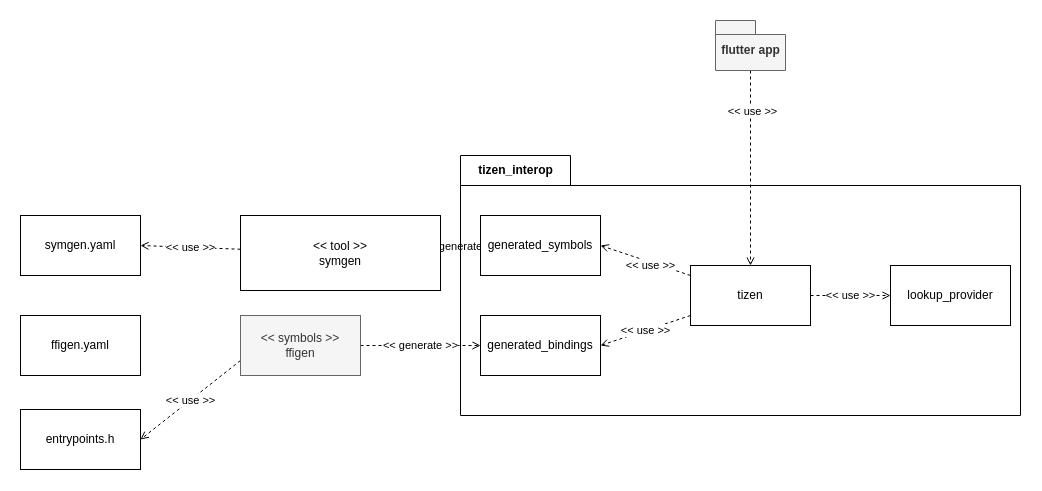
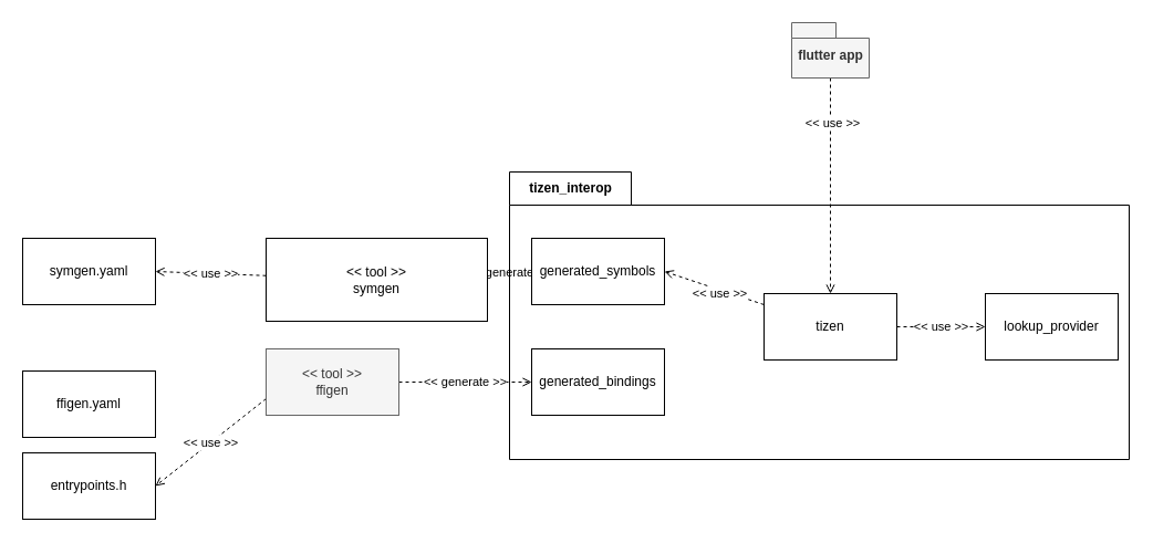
  <mxCell id="0" />
  <mxCell id="1" parent="0" />
  <mxCell id="2" value="&amp;lt;&amp;lt; use &amp;gt;&amp;gt;" style="edgeStyle=none;html=1;entryX=1;entryY=0.5;entryDx=0;entryDy=0;dashed=1;endArrow=open;endFill=0;" edge="1" parent="1" source="4" target="5"><mxGeometry relative="1" as="geometry" /></mxCell>
  <mxCell id="3" value="&amp;lt;&amp;lt; generate &amp;gt;&amp;gt;" style="edgeStyle=none;html=1;entryX=0;entryY=0.5;entryDx=0;entryDy=0;dashed=1;endArrow=open;endFill=0;" edge="1" parent="1" source="4" target="12"><mxGeometry relative="1" as="geometry" /></mxCell>
  <mxCell id="4" value="&amp;lt;&amp;lt; tool &amp;gt;&amp;gt;&lt;br&gt;symgen" style="rounded=0;whiteSpace=wrap;html=1;" vertex="1" parent="1"><mxGeometry x="240" y="215" width="200" height="75" as="geometry" /></mxCell>
  <mxCell id="5" value="symgen.yaml" style="rounded=0;whiteSpace=wrap;html=1;" vertex="1" parent="1"><mxGeometry x="20" y="215" width="120" height="60" as="geometry" /></mxCell>
  <mxCell id="6" value="&amp;lt;&amp;lt; generate &amp;gt;&amp;gt;" style="edgeStyle=none;html=1;entryX=0;entryY=0.5;entryDx=0;entryDy=0;dashed=1;endArrow=open;endFill=0;" edge="1" parent="1" source="8" target="13"><mxGeometry relative="1" as="geometry" /></mxCell>
  <mxCell id="7" value="&amp;lt;&amp;lt; use &amp;gt;&amp;gt;" style="edgeStyle=none;html=1;exitX=0;exitY=0.75;exitDx=0;exitDy=0;entryX=1;entryY=0.5;entryDx=0;entryDy=0;dashed=1;endArrow=open;endFill=0;" edge="1" parent="1" source="8" target="10"><mxGeometry relative="1" as="geometry" /></mxCell>
- <mxCell id="8" value="&amp;lt;&amp;lt; symbols &amp;gt;&amp;gt;&lt;br&gt;ffigen" style="rounded=0;whiteSpace=wrap;html=1;fillColor=#f5f5f5;fontColor=#333333;strokeColor=#666666;" vertex="1" parent="1"><mxGeometry x="240" y="315" width="120" height="60" as="geometry" /></mxCell>
- <mxCell id="9" value="ffigen.yaml" style="rounded=0;whiteSpace=wrap;html=1;" vertex="1" parent="1"><mxGeometry x="20" y="315" width="120" height="60" as="geometry" /></mxCell>
+ <mxCell id="8" value="&amp;lt;&amp;lt; tool &amp;gt;&amp;gt;&lt;br&gt;ffigen" style="rounded=0;whiteSpace=wrap;html=1;fillColor=#f5f5f5;fontColor=#333333;strokeColor=#666666;" vertex="1" parent="1"><mxGeometry x="240" y="315" width="120" height="60" as="geometry" /></mxCell>
+ <mxCell id="9" value="ffigen.yaml" style="rounded=0;whiteSpace=wrap;html=1;" vertex="1" parent="1"><mxGeometry x="20" y="335" width="120" height="60" as="geometry" /></mxCell>
  <mxCell id="10" value="entrypoints.h" style="rounded=0;whiteSpace=wrap;html=1;" vertex="1" parent="1"><mxGeometry x="20" y="409" width="120" height="60" as="geometry" /></mxCell>
  <mxCell id="11" value="tizen_interop" style="shape=folder;fontStyle=1;tabWidth=110;tabHeight=30;tabPosition=left;html=1;boundedLbl=1;labelInHeader=1;container=1;collapsible=0;recursiveResize=0;fillColor=none;" vertex="1" parent="1"><mxGeometry x="460" y="155" width="560" height="260" as="geometry" /></mxCell>
  <mxCell id="12" value="generated_symbols" style="rounded=0;whiteSpace=wrap;html=1;" vertex="1" parent="11"><mxGeometry x="20" y="60" width="120" height="60" as="geometry" /></mxCell>
  <mxCell id="13" value="generated_bindings" style="rounded=0;whiteSpace=wrap;html=1;" vertex="1" parent="11"><mxGeometry x="20" y="160" width="120" height="60" as="geometry" /></mxCell>
  <mxCell id="14" value="&amp;lt;&amp;lt; use &amp;gt;&amp;gt;" style="edgeStyle=none;html=1;entryX=1;entryY=0.5;entryDx=0;entryDy=0;dashed=1;endArrow=open;endFill=0;" edge="1" parent="11" source="17" target="12"><mxGeometry x="-0.133" y="3" relative="1" as="geometry"><mxPoint as="offset" /></mxGeometry></mxCell>
- <mxCell id="15" value="&amp;lt;&amp;lt; use &amp;gt;&amp;gt;" style="edgeStyle=none;html=1;entryX=1;entryY=0.5;entryDx=0;entryDy=0;dashed=1;endArrow=open;endFill=0;" edge="1" parent="11" source="17" target="13"><mxGeometry relative="1" as="geometry" /></mxCell>
  <mxCell id="16" value="&amp;lt;&amp;lt; use &amp;gt;&amp;gt;" style="edgeStyle=none;html=1;exitX=1;exitY=0.5;exitDx=0;exitDy=0;dashed=1;endArrow=open;endFill=0;" edge="1" parent="11" source="17" target="18"><mxGeometry relative="1" as="geometry" /></mxCell>
  <mxCell id="17" value="tizen" style="rounded=0;whiteSpace=wrap;html=1;" vertex="1" parent="11"><mxGeometry x="230" y="110" width="120" height="60" as="geometry" /></mxCell>
  <mxCell id="18" value="lookup_provider" style="rounded=0;whiteSpace=wrap;html=1;" vertex="1" parent="11"><mxGeometry x="430" y="110" width="120" height="60" as="geometry" /></mxCell>
  <mxCell id="19" style="edgeStyle=none;html=1;entryX=0.5;entryY=0;entryDx=0;entryDy=0;dashed=1;endArrow=open;endFill=0;" edge="1" parent="1" source="21" target="17"><mxGeometry relative="1" as="geometry" /></mxCell>
  <mxCell id="20" value="&amp;lt;&amp;lt; use &amp;gt;&amp;gt;" style="edgeLabel;html=1;align=center;verticalAlign=middle;resizable=0;points=[];" vertex="1" connectable="0" parent="19"><mxGeometry x="-0.589" y="1" relative="1" as="geometry"><mxPoint as="offset" /></mxGeometry></mxCell>
  <mxCell id="21" value="flutter app" style="shape=folder;fontStyle=1;spacingTop=10;tabWidth=40;tabHeight=14;tabPosition=left;html=1;fillColor=#f5f5f5;fontColor=#333333;strokeColor=#666666;" vertex="1" parent="1"><mxGeometry x="715" y="20" width="70" height="50" as="geometry" /></mxCell>
